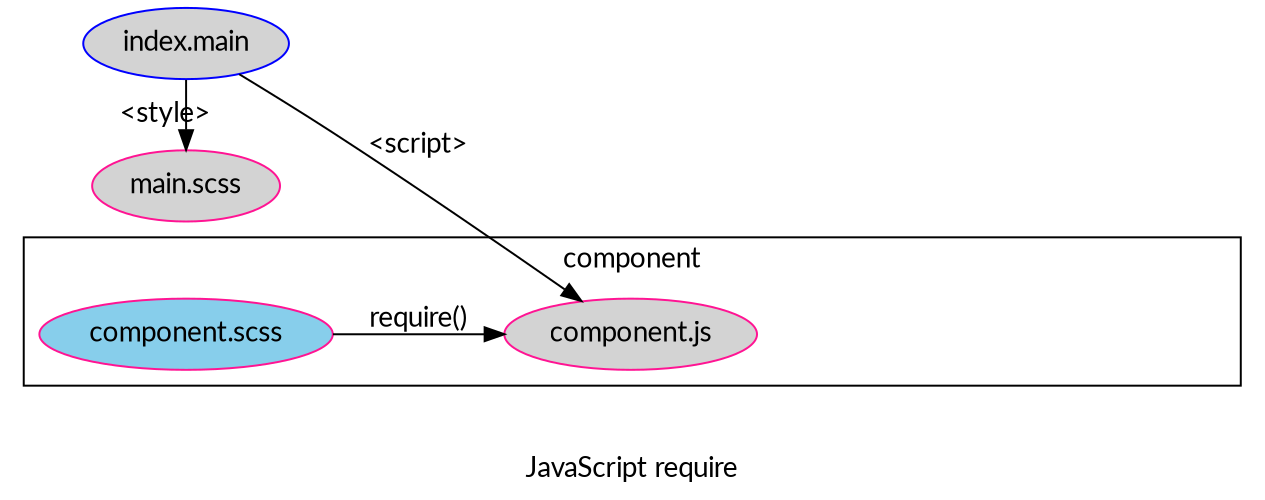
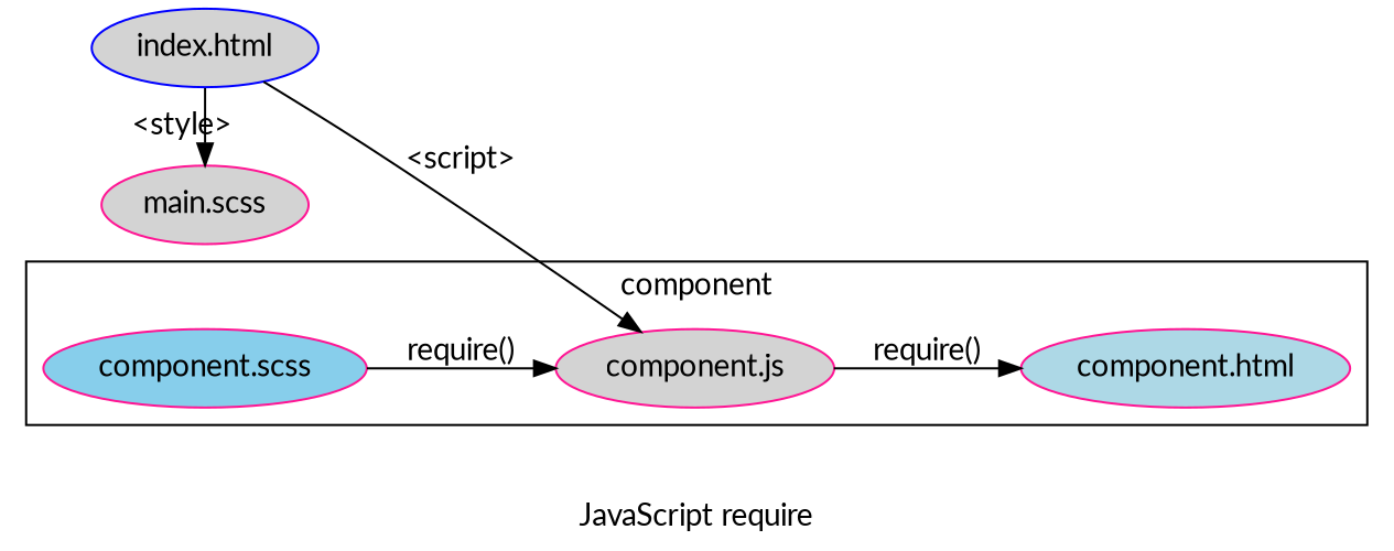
  digraph {
    fontname=Lato
    label="JavaScript require"
    rankdir=LR
    node [color=deeppink fillcolor=lightgrey fontname=Lato style=filled]
    edge [fontname=Lato]
-   "index.html" [color=blue label="index.main"]
+   "index.html" [color=blue]
    "main.scss"
    "component.scss" [fillcolor=skyblue]
    "component.js"
+   "component.html" [fillcolor=lightblue]
    subgraph sub_1 {
      rank=same
      "index.html"
      "main.scss"
    }
    subgraph cluster_2 {
      label=component
      "component.scss"
      "component.js"
+     "component.html"
    }
    "index.html" -> "main.scss" [label="<style>"]
    "index.html" -> "component.js" [label="<script>"]
    "component.scss" -> "component.js" [label="require()"]
+   "component.js" -> "component.html" [label="require()"]
  }
